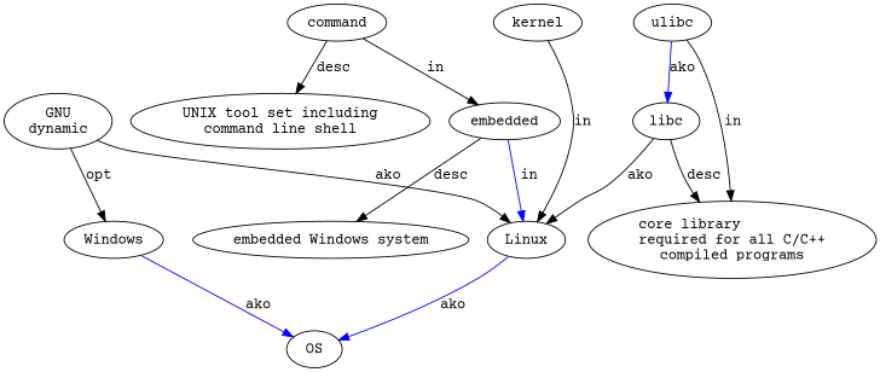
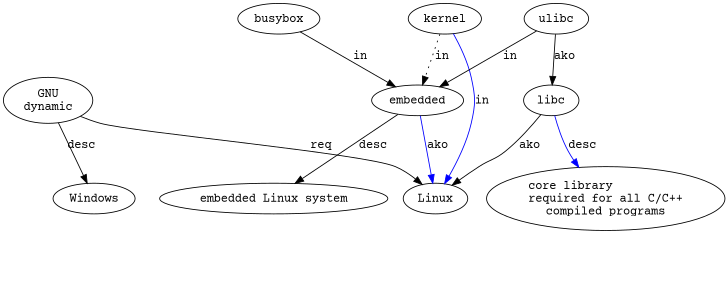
  digraph {
    fontname="Courier Prime"
    node [fontname="Courier Prime"]
    edge [fontname="Courier Prime"]
    Linux
-   OS
    n3 [label=embedded]
-   "embedded Linux system" [label="embedded Windows system"]
+   "embedded Linux system"
    n5 [label="GNU\ndynamic"]
    Windows
    kernel
    libc
    "core library\lrequired for all C/C++\lcompiled programs"
-   busybox [label=command]
-   "UNIX tool set including\lcommand line shell"
+   busybox
    ulibc
-   Linux -> OS [color=blue label=ako]
-   n3 -> Linux [color=blue label=in]
+   n3 -> Linux [color=blue label=ako]
    n3 -> "embedded Linux system" [label=desc]
-   n5 -> Linux [label=ako]
-   n5 -> Windows [label=opt]
-   Windows -> OS [color=blue label=ako]
-   kernel -> Linux [label=in]
+   n5 -> Linux [label=req]
+   n5 -> Windows [label=desc]
+   kernel -> Linux [label=in color=blue]
+   kernel -> n3 [label=in style=dotted]
    libc -> Linux [label=ako]
-   libc -> "core library\lrequired for all C/C++\lcompiled programs" [label=desc]
+   libc -> "core library\lrequired for all C/C++\lcompiled programs" [label=desc color=blue]
    busybox -> n3 [label=in]
-   busybox -> "UNIX tool set including\lcommand line shell" [label=desc]
-   ulibc -> "core library\lrequired for all C/C++\lcompiled programs" [label=in]
-   ulibc -> libc [color=blue label=ako]
+   ulibc -> n3 [label=in]
+   ulibc -> libc [color=black label=ako]
  }
